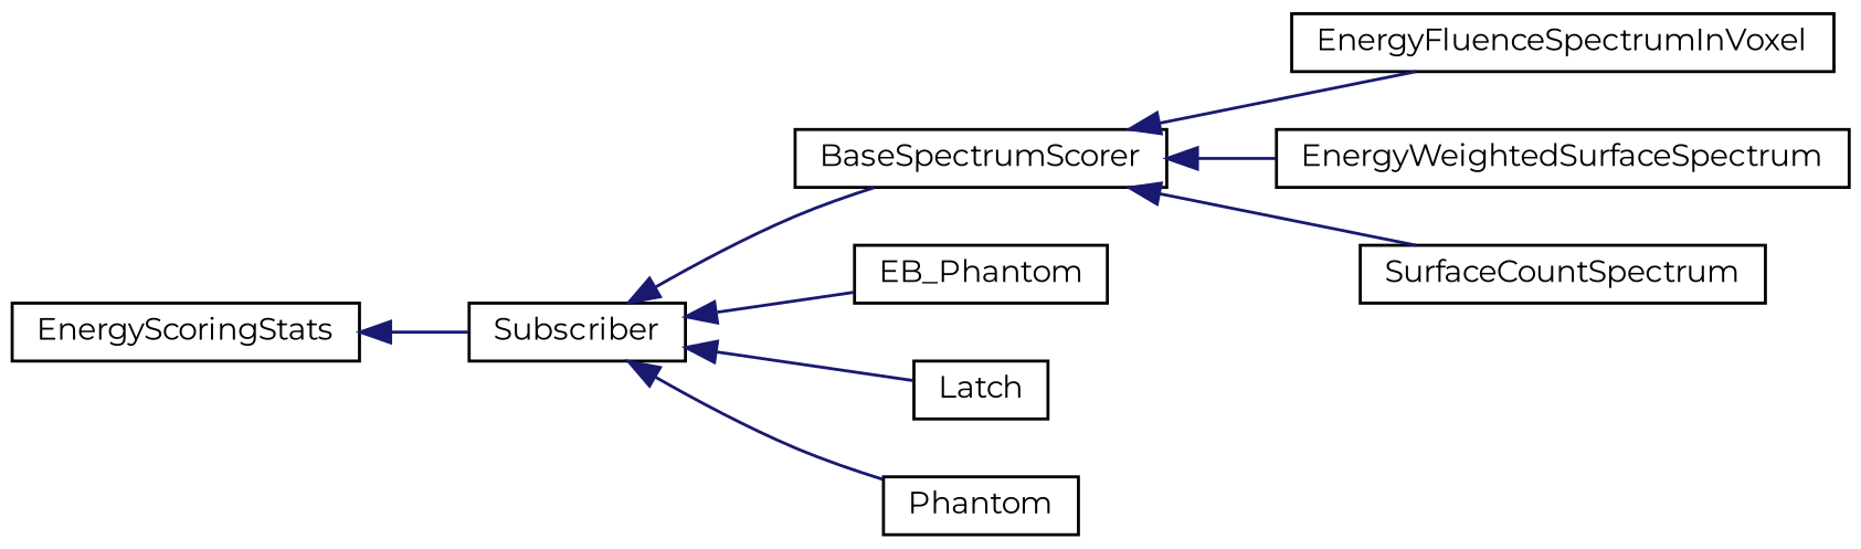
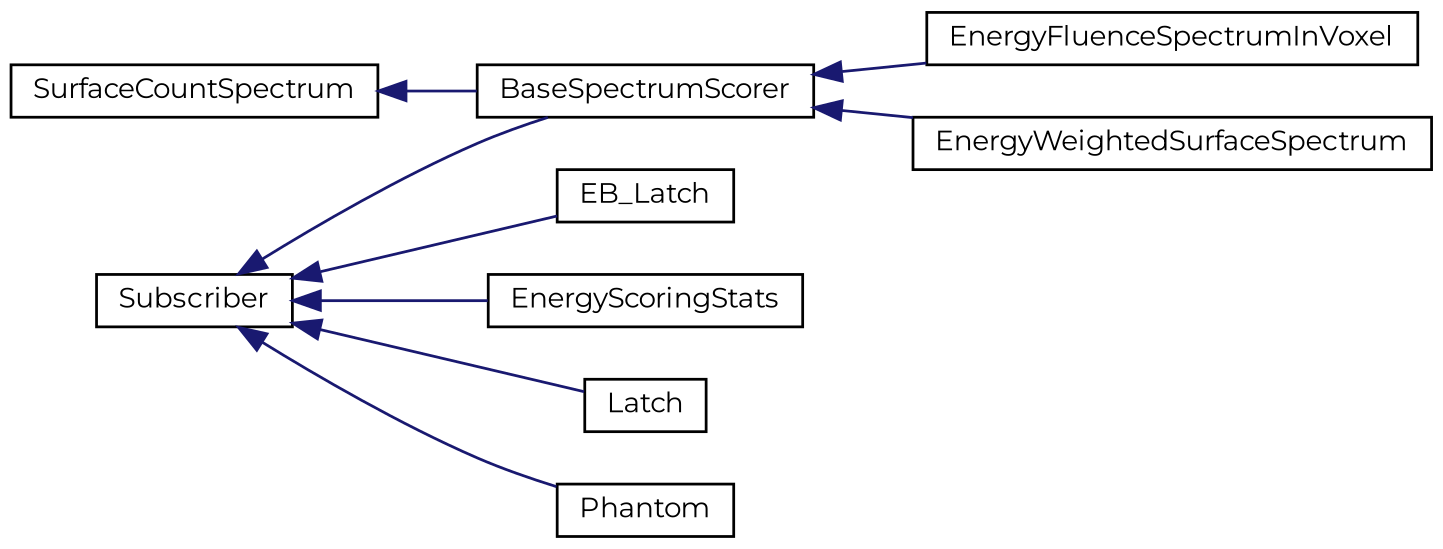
  digraph {
    fontname=Montserrat
    rankdir=LR
    node [color=black fillcolor=white fontname=Montserrat fontsize=10 shape=record style=filled]
    edge [color=midnightblue dir=back fontname=Montserrat fontsize=10 labelfontname=Helvetica labelfontsize=10 style=solid]
    n1 [height=0.2 label=Subscriber width=0.4]
    n2 [height=0.2 label=BaseSpectrumScorer width=0.4]
-   n3 [height=0.2 label=EB_Phantom width=0.4]
+   n3 [height=0.2 label=EB_Latch width=0.4]
    n4 [height=0.2 label=EnergyScoringStats width=0.4]
    n5 [height=0.2 label=Latch width=0.4]
    n6 [height=0.2 label=Phantom width=0.4]
    n7 [height=0.2 label=EnergyFluenceSpectrumInVoxel width=0.4]
    n8 [height=0.2 label=EnergyWeightedSurfaceSpectrum width=0.4]
    n9 [height=0.2 label=SurfaceCountSpectrum width=0.4]
    n1 -> n2
    n1 -> n3
-   n4 -> n1
+   n1 -> n4
    n1 -> n5
    n1 -> n6
    n2 -> n7
    n2 -> n8
-   n2 -> n9
+   n9 -> n2
  }
